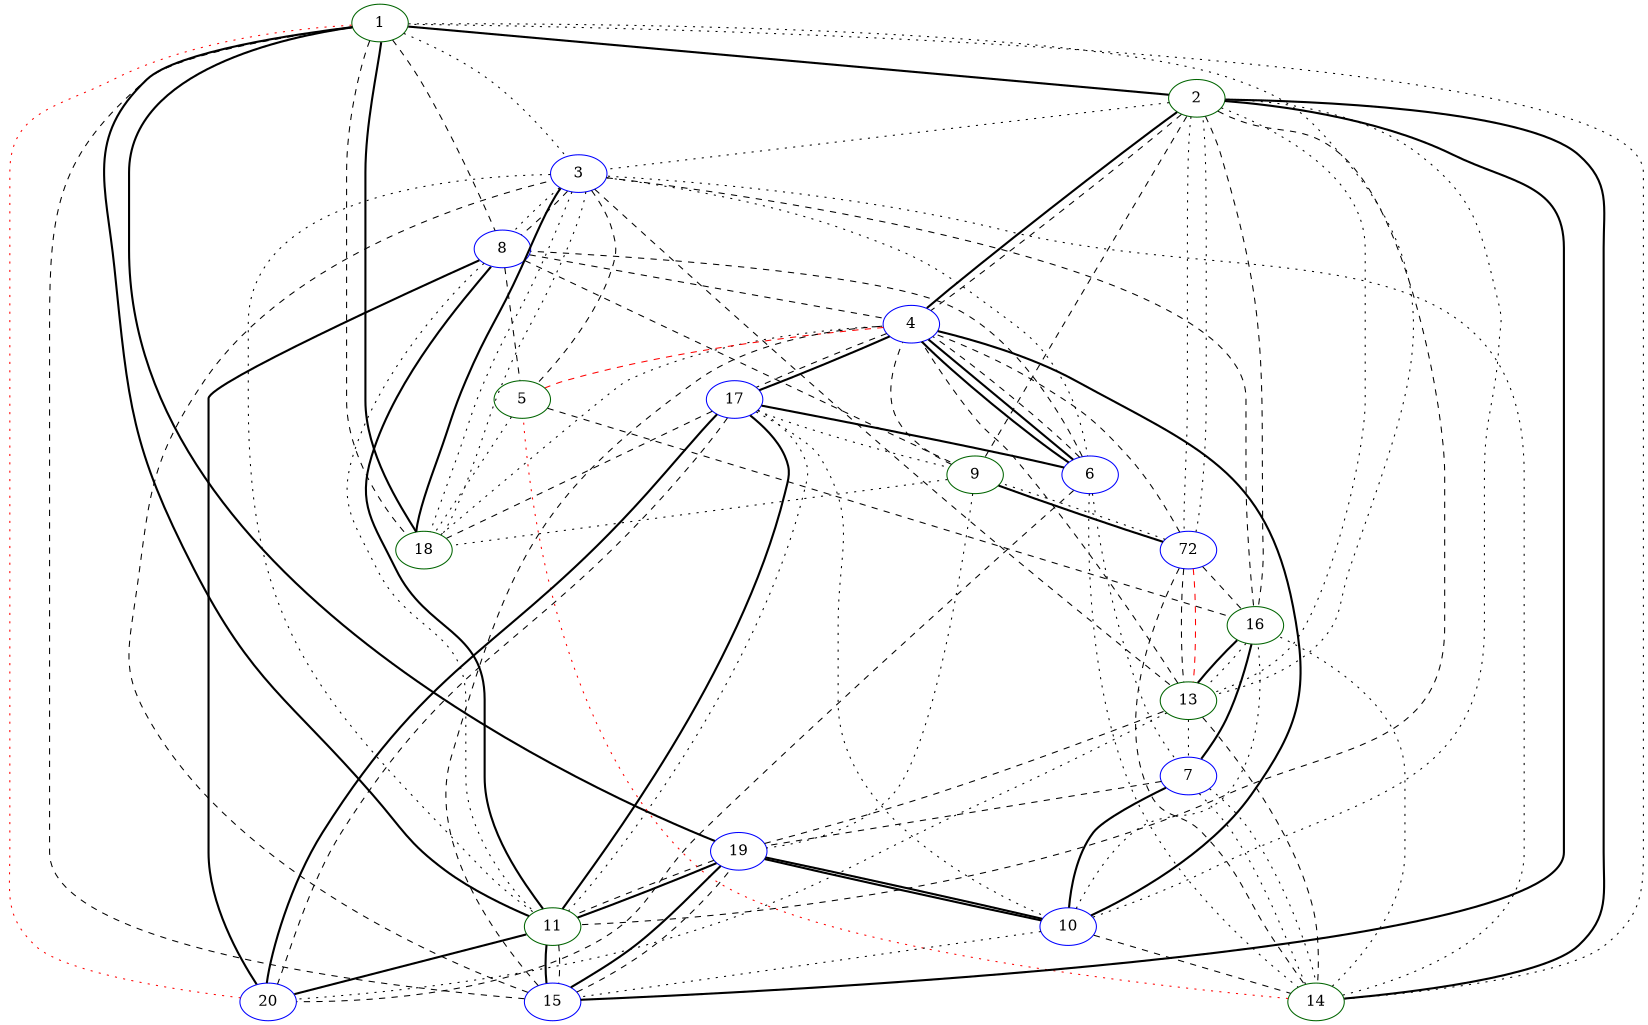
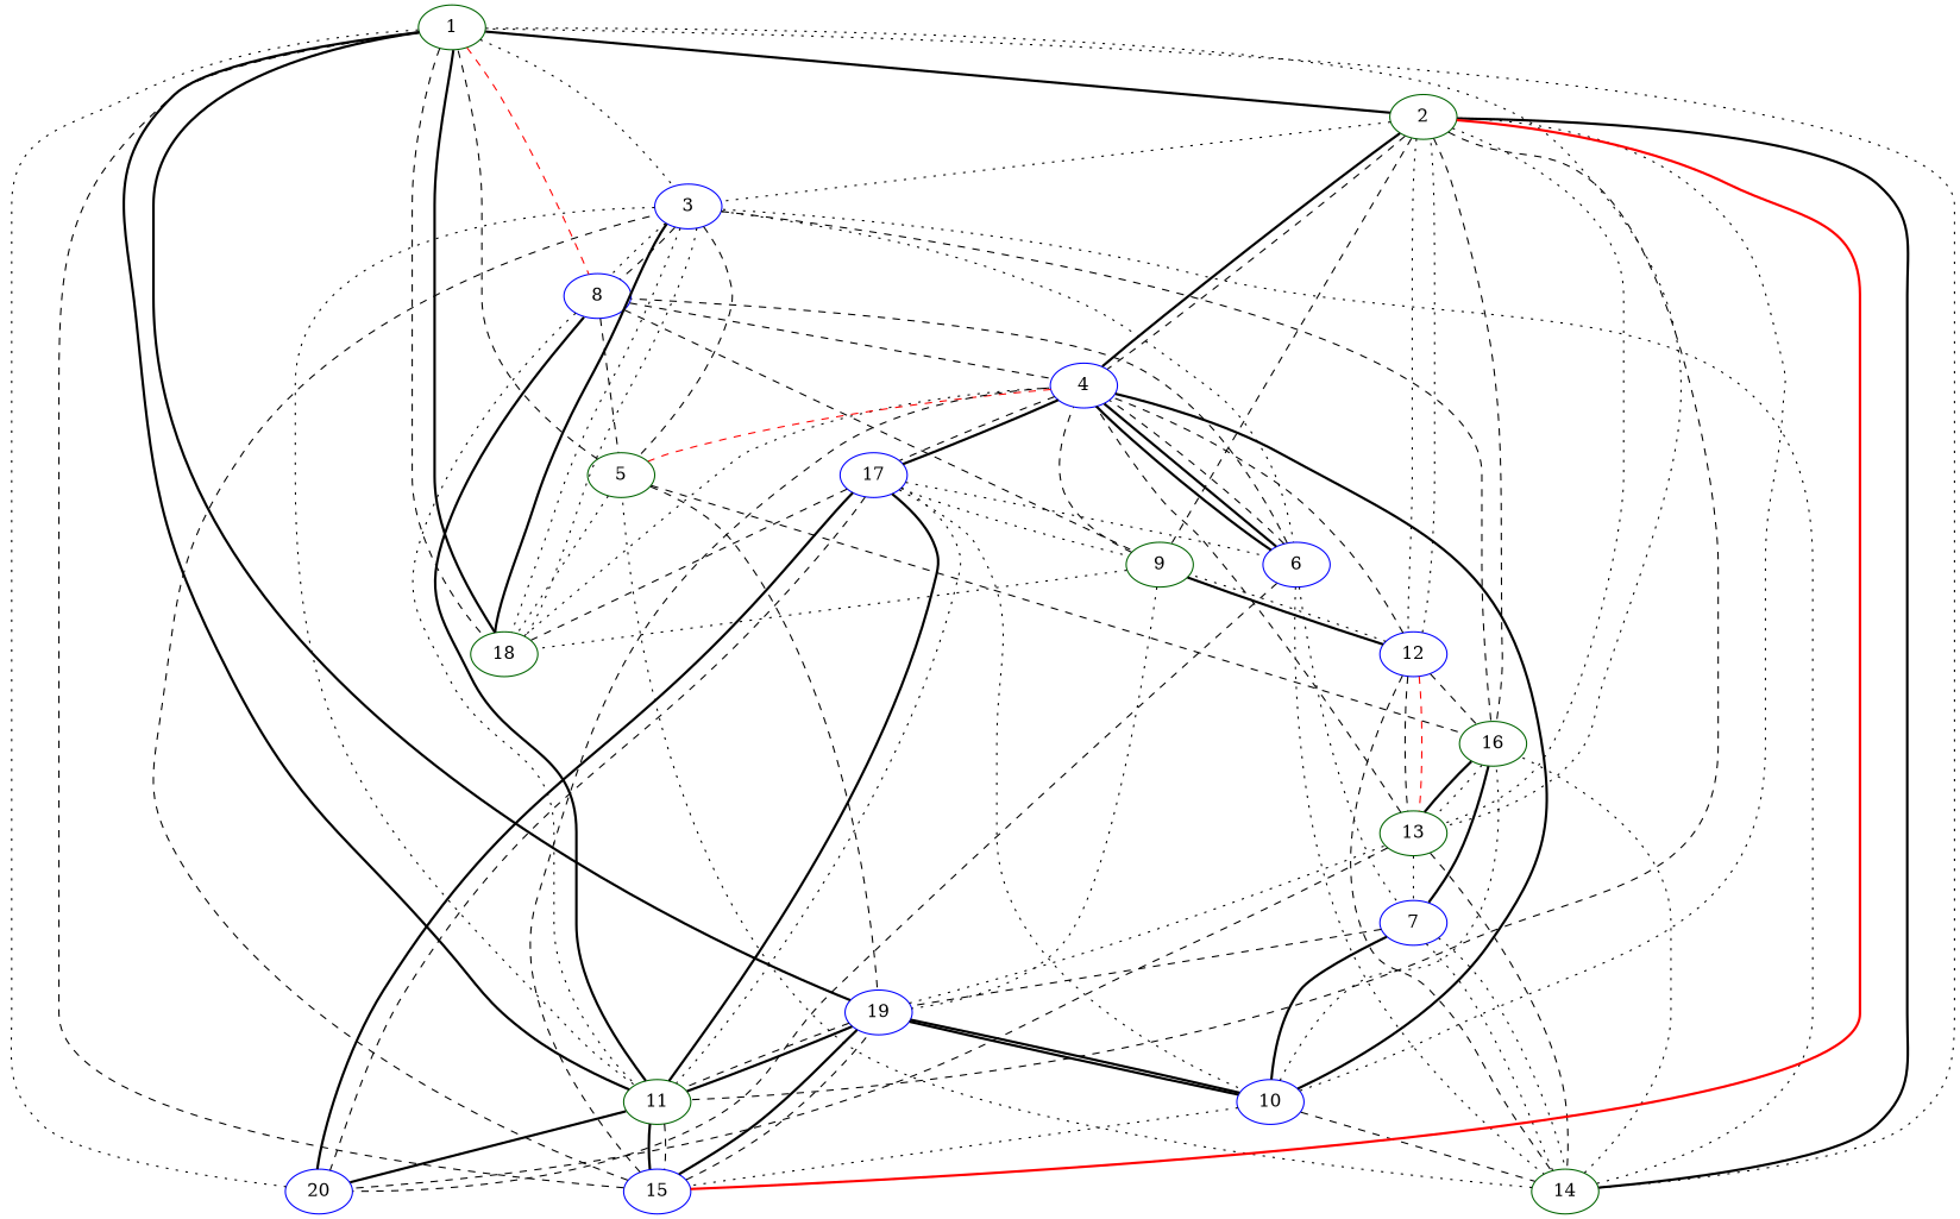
  graph {
    node [color=blue]
    edge [style=dashed]
    1 [color=darkgreen]
    2 [color=darkgreen]
    3
    8
    13 [color=darkgreen]
    18 [color=darkgreen]
    19
    20
    4
    9 [color=darkgreen]
    11 [color=darkgreen]
-   12 [label=72]
+   12
    14 [color=darkgreen]
    16 [color=darkgreen]
    5 [color=darkgreen]
    6
    7
    10
    17
    15
    1 -- 2 [style=bold]
    1 -- 3 [style=dotted]
-   1 -- 8
+   1 -- 8 [color=red]
    1 -- 13 [style=dotted]
    1 -- 18
    1 -- 19 [style=bold]
-   1 -- 20 [style=dotted color=red]
+   1 -- 20 [style=dotted]
    2 -- 3 [style=dotted]
    2 -- 13 [style=dotted]
    2 -- 4 [style=bold]
    2 -- 4
    2 -- 9
    2 -- 11
    2 -- 12 [style=dotted]
    2 -- 14 [style=bold]
    2 -- 16
    3 -- 8 [style=dotted]
    3 -- 8
-   3 -- 13
    3 -- 18 [style=bold]
    3 -- 18 [style=dotted]
    3 -- 18 [style=dotted]
    3 -- 11 [style=dotted]
    3 -- 16
    3 -- 5
    3 -- 6 [style=dotted]
    8 -- 4
    8 -- 9
    8 -- 11 [style=dotted]
    8 -- 5
-   13 -- 20 [style=dotted]
+   13 -- 20
    13 -- 4
    13 -- 14
    13 -- 7 [style=dotted]
    18 -- 1 [style=bold]
    18 -- 4 [style=dotted]
-   19 -- 13
+   19 -- 13 [style=dotted]
    19 -- 11
    19 -- 11 [style=bold]
    19 -- 10 [style=bold]
-   20 -- 8 [style=bold]
    4 -- 5 [color=red]
    4 -- 6 [style=bold]
    4 -- 10 [style=bold]
    4 -- 17
    4 -- 17 [style=bold]
    9 -- 18 [style=dotted]
    9 -- 19 [style=dotted]
    9 -- 4
    9 -- 12 [style=bold]
    11 -- 1 [style=bold]
    11 -- 8 [style=bold]
    11 -- 20 [style=bold]
    11 -- 15 [style=bold]
    11 -- 15
    12 -- 2 [style=dotted]
    12 -- 13
    12 -- 13 [color=red]
    12 -- 4
    12 -- 9 [style=dotted]
    12 -- 14
    12 -- 16
    14 -- 1 [style=dotted]
    14 -- 3 [style=dotted]
    14 -- 16 [style=dotted]
-   14 -- 5 [style=dotted color=red]
+   14 -- 5 [style=dotted]
    16 -- 13 [style=bold]
    16 -- 13 [style=dotted]
+   5 -- 1
    5 -- 18 [style=dotted]
+   5 -- 19
    5 -- 16
    6 -- 8
    6 -- 20
    6 -- 4 [style=bold]
    6 -- 4
    6 -- 14 [style=dotted]
    6 -- 7 [style=dotted]
    7 -- 19
    7 -- 14 [style=dotted]
    7 -- 14 [style=dotted]
    7 -- 16 [style=bold]
    7 -- 10 [style=bold]
    10 -- 2 [style=dotted]
    10 -- 19 [style=bold]
    10 -- 14
    10 -- 16 [style=dotted]
    10 -- 15 [style=dotted]
    17 -- 18
    17 -- 20 [style=bold]
    17 -- 20
    17 -- 9 [style=dotted]
    17 -- 11 [style=bold]
    17 -- 11 [style=dotted]
-   17 -- 6 [style=bold]
+   17 -- 6 [style=dotted]
    17 -- 10 [style=dotted]
    15 -- 1
-   15 -- 2 [style=bold]
+   15 -- 2 [style=bold color=red]
    15 -- 3
    15 -- 19 [style=bold]
    15 -- 19
    15 -- 4
  }
